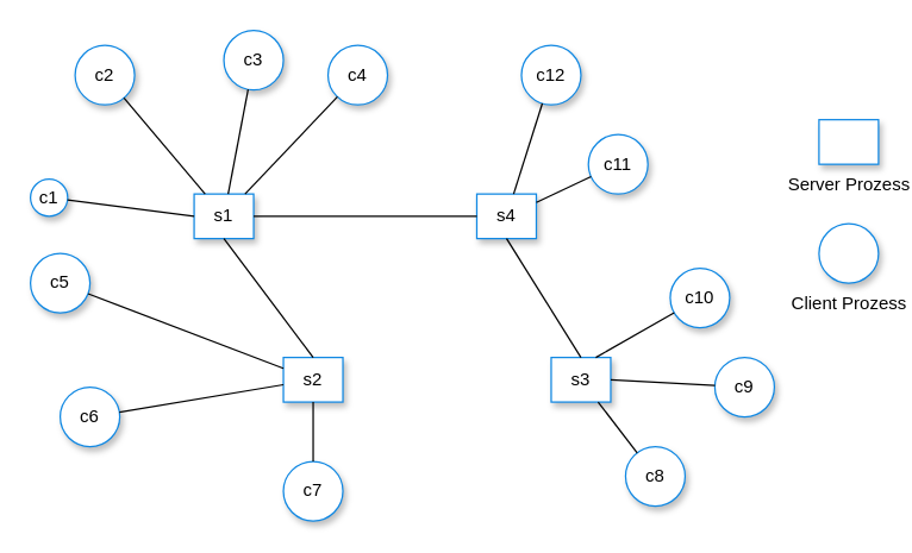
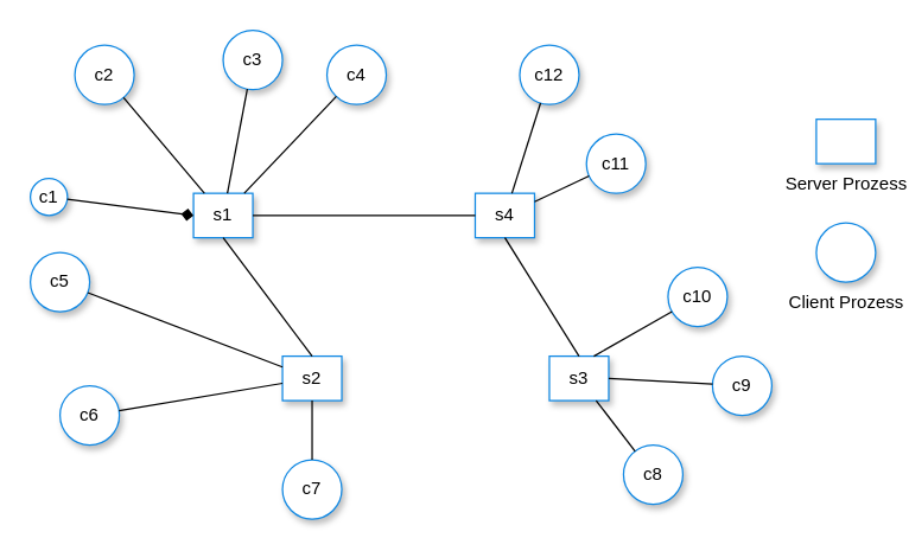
  <mxCell id="0" />
  <mxCell id="1" parent="0" />
  <mxCell id="2" value="s1" style="whiteSpace=wrap;html=1;imageAspect=0;fillColor=#FFFFFF;strokeColor=#1088E3;strokeWidth=1;shadow=1;" vertex="1" parent="1"><mxGeometry x="130" y="130" width="40" height="30" as="geometry" /></mxCell>
  <mxCell id="3" value="c1" style="ellipse;whiteSpace=wrap;html=1;aspect=fixed;fillColor=#FFFFFF;strokeColor=#1088E3;strokeWidth=1;shadow=1;" vertex="1" parent="1"><mxGeometry x="20" y="120" width="25" height="25" as="geometry" /></mxCell>
  <mxCell id="4" value="c2" style="ellipse;whiteSpace=wrap;html=1;aspect=fixed;fillColor=#FFFFFF;strokeColor=#1088E3;strokeWidth=1;shadow=1;" vertex="1" parent="1"><mxGeometry x="50" y="30" width="40" height="40" as="geometry" /></mxCell>
  <mxCell id="5" value="c3" style="ellipse;whiteSpace=wrap;html=1;aspect=fixed;fillColor=#FFFFFF;strokeColor=#1088E3;strokeWidth=1;shadow=1;" vertex="1" parent="1"><mxGeometry x="150" y="20" width="40" height="40" as="geometry" /></mxCell>
  <mxCell id="6" value="c4" style="ellipse;whiteSpace=wrap;html=1;aspect=fixed;fillColor=#FFFFFF;strokeColor=#1088E3;strokeWidth=1;shadow=1;" vertex="1" parent="1"><mxGeometry x="220" y="30" width="40" height="40" as="geometry" /></mxCell>
  <mxCell id="7" value="s2" style="whiteSpace=wrap;html=1;imageAspect=0;fillColor=#FFFFFF;strokeColor=#1088E3;strokeWidth=1;shadow=1;" vertex="1" parent="1"><mxGeometry x="190" y="240" width="40" height="30" as="geometry" /></mxCell>
  <mxCell id="8" value="s4" style="whiteSpace=wrap;html=1;imageAspect=0;fillColor=#FFFFFF;strokeColor=#1088E3;strokeWidth=1;shadow=1;" vertex="1" parent="1"><mxGeometry x="320" y="130" width="40" height="30" as="geometry" /></mxCell>
  <mxCell id="9" value="s3" style="whiteSpace=wrap;html=1;imageAspect=0;fillColor=#FFFFFF;strokeColor=#1088E3;strokeWidth=1;shadow=1;" vertex="1" parent="1"><mxGeometry x="370" y="240" width="40" height="30" as="geometry" /></mxCell>
  <mxCell id="10" value="c5" style="ellipse;whiteSpace=wrap;html=1;aspect=fixed;fillColor=#FFFFFF;strokeColor=#1088E3;strokeWidth=1;shadow=1;" vertex="1" parent="1"><mxGeometry x="20" y="170" width="40" height="40" as="geometry" /></mxCell>
  <mxCell id="11" value="c6" style="ellipse;whiteSpace=wrap;html=1;aspect=fixed;fillColor=#FFFFFF;strokeColor=#1088E3;strokeWidth=1;shadow=1;" vertex="1" parent="1"><mxGeometry x="40" y="260" width="40" height="40" as="geometry" /></mxCell>
  <mxCell id="12" value="c7" style="ellipse;whiteSpace=wrap;html=1;aspect=fixed;fillColor=#FFFFFF;strokeColor=#1088E3;strokeWidth=1;shadow=1;" vertex="1" parent="1"><mxGeometry x="190" y="310" width="40" height="40" as="geometry" /></mxCell>
  <mxCell id="13" value="c12" style="ellipse;whiteSpace=wrap;html=1;aspect=fixed;fillColor=#FFFFFF;strokeColor=#1088E3;strokeWidth=1;shadow=1;" vertex="1" parent="1"><mxGeometry x="350" y="30" width="40" height="40" as="geometry" /></mxCell>
  <mxCell id="14" value="c11" style="ellipse;whiteSpace=wrap;html=1;aspect=fixed;fillColor=#FFFFFF;strokeColor=#1088E3;strokeWidth=1;shadow=1;" vertex="1" parent="1"><mxGeometry x="395" y="90" width="40" height="40" as="geometry" /></mxCell>
  <mxCell id="15" value="c10" style="ellipse;whiteSpace=wrap;html=1;aspect=fixed;fillColor=#FFFFFF;strokeColor=#1088E3;strokeWidth=1;shadow=1;" vertex="1" parent="1"><mxGeometry x="450" y="180" width="40" height="40" as="geometry" /></mxCell>
  <mxCell id="16" value="c9" style="ellipse;whiteSpace=wrap;html=1;aspect=fixed;fillColor=#FFFFFF;strokeColor=#1088E3;strokeWidth=1;shadow=1;" vertex="1" parent="1"><mxGeometry x="480" y="240" width="40" height="40" as="geometry" /></mxCell>
  <mxCell id="17" value="c8" style="ellipse;whiteSpace=wrap;html=1;aspect=fixed;fillColor=#FFFFFF;strokeColor=#1088E3;strokeWidth=1;shadow=1;" vertex="1" parent="1"><mxGeometry x="420" y="300" width="40" height="40" as="geometry" /></mxCell>
  <mxCell id="18" value="Client Prozess" style="ellipse;html=1;aspect=fixed;fillColor=#FFFFFF;strokeColor=#1088E3;strokeWidth=1;shadow=1;verticalAlign=top;labelPosition=center;verticalLabelPosition=bottom;align=center;" vertex="1" parent="1"><mxGeometry x="550" y="150" width="40" height="40" as="geometry" /></mxCell>
  <mxCell id="19" value="Server Prozess" style="html=1;imageAspect=0;fillColor=#FFFFFF;strokeColor=#1088E3;strokeWidth=1;shadow=1;labelPosition=center;verticalLabelPosition=bottom;align=center;verticalAlign=top;" vertex="1" parent="1"><mxGeometry x="550" y="80" width="40" height="30" as="geometry" /></mxCell>
- <mxCell id="20" value="" style="endArrow=none;html=1;rounded=0;entryX=0;entryY=0.5;entryDx=0;entryDy=0;" edge="1" parent="1" source="3" target="2"><mxGeometry width="50" height="50" relative="1" as="geometry"><mxPoint x="200" y="200" as="sourcePoint" /><mxPoint x="250" y="150" as="targetPoint" /></mxGeometry></mxCell>
+ <mxCell id="20" value="" style="endArrow=diamond;html=1;rounded=0;entryX=0;entryY=0.5;entryDx=0;entryDy=0;" edge="1" parent="1" source="3" target="2"><mxGeometry width="50" height="50" relative="1" as="geometry"><mxPoint x="200" y="200" as="sourcePoint" /><mxPoint x="250" y="150" as="targetPoint" /></mxGeometry></mxCell>
  <mxCell id="21" value="" style="endArrow=none;html=1;rounded=0;" edge="1" parent="1" source="4" target="2"><mxGeometry width="50" height="50" relative="1" as="geometry"><mxPoint x="69.972" y="151.057" as="sourcePoint" /><mxPoint x="140" y="155" as="targetPoint" /></mxGeometry></mxCell>
  <mxCell id="22" value="" style="endArrow=none;html=1;rounded=0;" edge="1" parent="1" source="5" target="2"><mxGeometry width="50" height="50" relative="1" as="geometry"><mxPoint x="79.972" y="161.057" as="sourcePoint" /><mxPoint x="150" y="165" as="targetPoint" /></mxGeometry></mxCell>
  <mxCell id="23" value="" style="endArrow=none;html=1;rounded=0;" edge="1" parent="1" source="6" target="2"><mxGeometry width="50" height="50" relative="1" as="geometry"><mxPoint x="89.972" y="171.057" as="sourcePoint" /><mxPoint x="160" y="175" as="targetPoint" /></mxGeometry></mxCell>
  <mxCell id="24" value="" style="endArrow=none;html=1;rounded=0;entryX=0;entryY=0.5;entryDx=0;entryDy=0;exitX=1;exitY=0.5;exitDx=0;exitDy=0;" edge="1" parent="1" source="2" target="8"><mxGeometry width="50" height="50" relative="1" as="geometry"><mxPoint x="99.972" y="181.057" as="sourcePoint" /><mxPoint x="170" y="185" as="targetPoint" /></mxGeometry></mxCell>
  <mxCell id="25" value="" style="endArrow=none;html=1;rounded=0;" edge="1" parent="1" source="10" target="7"><mxGeometry width="50" height="50" relative="1" as="geometry"><mxPoint x="109.972" y="191.057" as="sourcePoint" /><mxPoint x="180" y="195" as="targetPoint" /></mxGeometry></mxCell>
  <mxCell id="26" value="" style="endArrow=none;html=1;rounded=0;" edge="1" parent="1" source="11" target="7"><mxGeometry width="50" height="50" relative="1" as="geometry"><mxPoint x="119.972" y="201.057" as="sourcePoint" /><mxPoint x="190" y="205" as="targetPoint" /></mxGeometry></mxCell>
  <mxCell id="27" value="" style="endArrow=none;html=1;rounded=0;entryX=0.5;entryY=1;entryDx=0;entryDy=0;" edge="1" parent="1" source="12" target="7"><mxGeometry width="50" height="50" relative="1" as="geometry"><mxPoint x="129.972" y="211.057" as="sourcePoint" /><mxPoint x="200" y="215" as="targetPoint" /></mxGeometry></mxCell>
  <mxCell id="28" value="" style="endArrow=none;html=1;rounded=0;" edge="1" parent="1" source="13" target="8"><mxGeometry width="50" height="50" relative="1" as="geometry"><mxPoint x="139.972" y="221.057" as="sourcePoint" /><mxPoint x="210" y="225" as="targetPoint" /></mxGeometry></mxCell>
  <mxCell id="29" value="" style="endArrow=none;html=1;rounded=0;" edge="1" parent="1" source="14" target="8"><mxGeometry width="50" height="50" relative="1" as="geometry"><mxPoint x="149.972" y="231.057" as="sourcePoint" /><mxPoint x="220" y="235" as="targetPoint" /></mxGeometry></mxCell>
  <mxCell id="30" value="" style="endArrow=none;html=1;rounded=0;entryX=0.5;entryY=0;entryDx=0;entryDy=0;exitX=0.5;exitY=1;exitDx=0;exitDy=0;" edge="1" parent="1" source="2" target="7"><mxGeometry width="50" height="50" relative="1" as="geometry"><mxPoint x="159.972" y="241.057" as="sourcePoint" /><mxPoint x="230" y="245" as="targetPoint" /></mxGeometry></mxCell>
  <mxCell id="31" value="" style="endArrow=none;html=1;rounded=0;entryX=0.5;entryY=0;entryDx=0;entryDy=0;exitX=0.5;exitY=1;exitDx=0;exitDy=0;" edge="1" parent="1" source="8" target="9"><mxGeometry width="50" height="50" relative="1" as="geometry"><mxPoint x="179.972" y="261.057" as="sourcePoint" /><mxPoint x="250" y="265" as="targetPoint" /></mxGeometry></mxCell>
  <mxCell id="32" value="" style="endArrow=none;html=1;rounded=0;exitX=0.75;exitY=0;exitDx=0;exitDy=0;" edge="1" parent="1" source="9" target="15"><mxGeometry width="50" height="50" relative="1" as="geometry"><mxPoint x="189.972" y="271.057" as="sourcePoint" /><mxPoint x="260" y="275" as="targetPoint" /></mxGeometry></mxCell>
  <mxCell id="33" value="" style="endArrow=none;html=1;rounded=0;exitX=1;exitY=0.5;exitDx=0;exitDy=0;" edge="1" parent="1" source="9" target="16"><mxGeometry width="50" height="50" relative="1" as="geometry"><mxPoint x="199.972" y="281.057" as="sourcePoint" /><mxPoint x="270" y="285" as="targetPoint" /></mxGeometry></mxCell>
  <mxCell id="34" value="" style="endArrow=none;html=1;rounded=0;" edge="1" parent="1" source="9" target="17"><mxGeometry width="50" height="50" relative="1" as="geometry"><mxPoint x="209.972" y="291.057" as="sourcePoint" /><mxPoint x="280" y="295" as="targetPoint" /></mxGeometry></mxCell>
